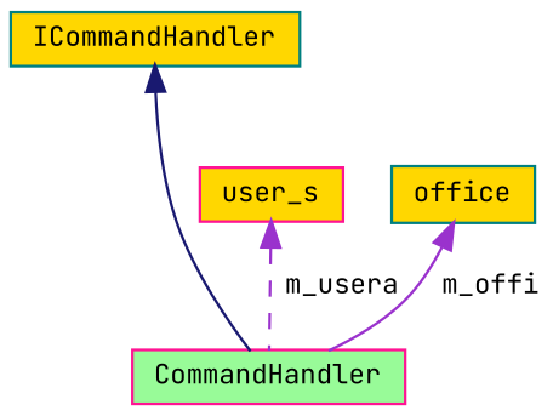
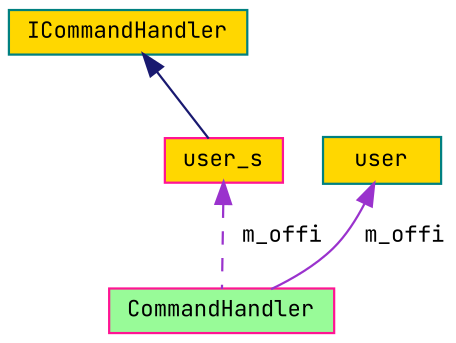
  digraph {
    fontname="JetBrains Mono"
    node [color=deeppink fillcolor=gold fontname="JetBrains Mono" fontsize=10 shape=record style=filled]
    edge [color=darkorchid3 dir=back fontname="JetBrains Mono" fontsize=10 labelfontname=Helvetica labelfontsize=10 style=solid]
    n1 [fillcolor=palegreen height=0.2 label=CommandHandler width=0.4]
    n2 [color=teal height=0.2 label=ICommandHandler width=0.4]
-   n3 [color=teal height=0.2 label=office width=0.4]
+   n3 [color=teal height=0.2 label=user width=0.4]
    n4 [height=0.2 label=user_s width=0.4]
-   n2 -> n1 [color=midnightblue]
+   n2 -> n4 [color=midnightblue]
    n3 -> n1 [label=" m_offi"]
-   n4 -> n1 [label=" m_usera" style=dashed]
+   n4 -> n1 [label=" m_offi" style=dashed]
  }
